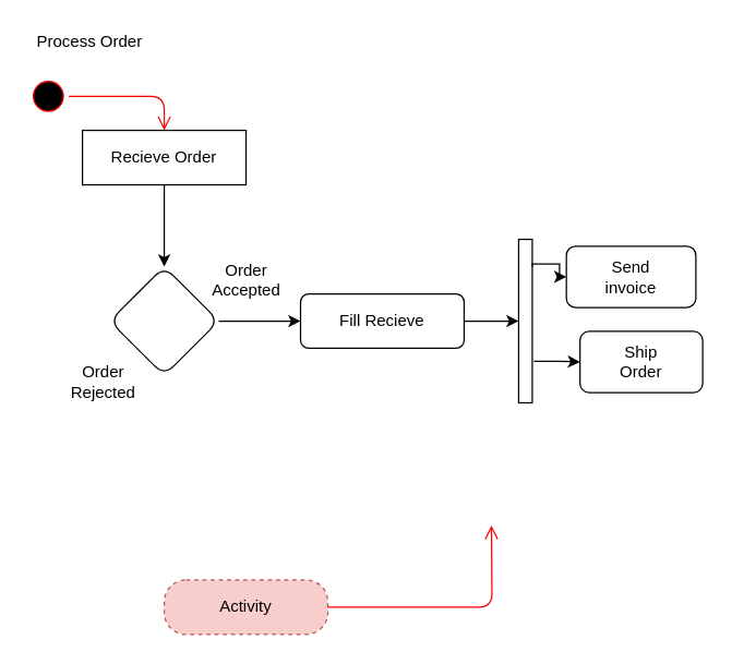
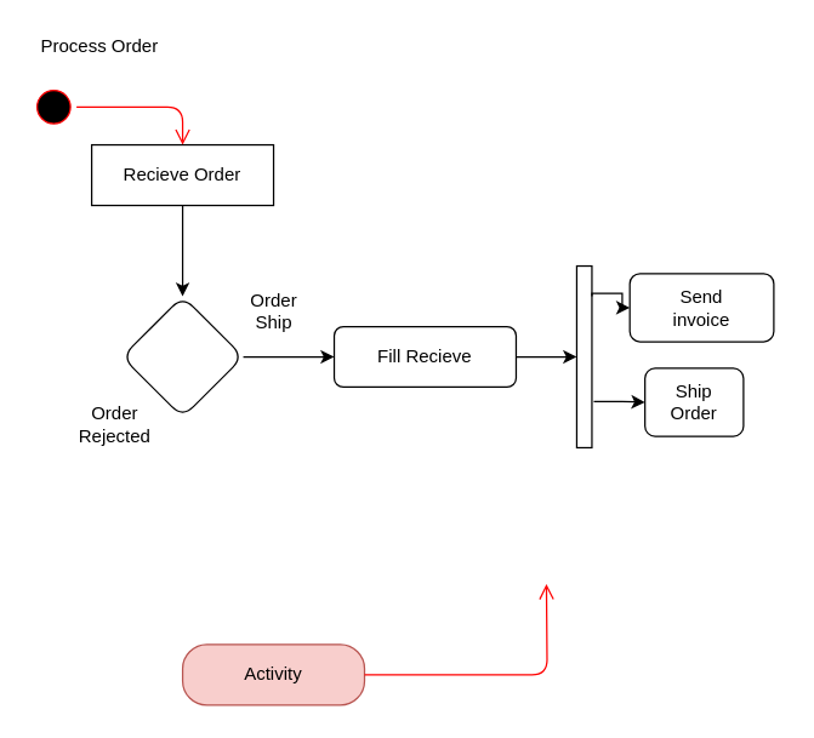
  <mxCell id="0" />
  <mxCell id="1" parent="0" />
  <mxCell id="2" value="" style="ellipse;html=1;shape=startState;fillColor=#000000;strokeColor=#ff0000;" parent="1" vertex="1"><mxGeometry x="20" y="55" width="30" height="30" as="geometry" /></mxCell>
  <mxCell id="3" value="" style="edgeStyle=orthogonalEdgeStyle;html=1;verticalAlign=bottom;endArrow=open;endSize=8;strokeColor=#ff0000;entryX=0.5;entryY=0;entryDx=0;entryDy=0;" parent="1" source="2" target="5" edge="1"><mxGeometry relative="1" as="geometry"><mxPoint x="80" y="115" as="targetPoint" /></mxGeometry></mxCell>
  <mxCell id="4" value="" style="edgeStyle=orthogonalEdgeStyle;rounded=0;orthogonalLoop=1;jettySize=auto;html=1;" parent="1" source="5" target="8" edge="1"><mxGeometry relative="1" as="geometry" /></mxCell>
  <mxCell id="5" value="Recieve Order" style="whiteSpace=wrap;html=1;rounded=0;" parent="1" vertex="1"><mxGeometry x="60" y="95" width="120" height="40" as="geometry" /></mxCell>
  <mxCell id="6" value="Process Order" style="text;html=1;align=center;verticalAlign=middle;resizable=0;points=[];autosize=1;strokeColor=none;" parent="1" vertex="1"><mxGeometry x="20" y="20" width="90" height="20" as="geometry" /></mxCell>
  <mxCell id="7" value="" style="edgeStyle=orthogonalEdgeStyle;rounded=0;orthogonalLoop=1;jettySize=auto;html=1;" parent="1" source="8" target="10" edge="1"><mxGeometry relative="1" as="geometry" /></mxCell>
  <mxCell id="8" value="" style="rhombus;whiteSpace=wrap;html=1;rounded=1;" parent="1" vertex="1"><mxGeometry x="80" y="195" width="80" height="80" as="geometry" /></mxCell>
  <mxCell id="9" value="" style="edgeStyle=orthogonalEdgeStyle;rounded=0;orthogonalLoop=1;jettySize=auto;html=1;" parent="1" source="10" target="14" edge="1"><mxGeometry relative="1" as="geometry" /></mxCell>
  <mxCell id="10" value="Fill Recieve" style="rounded=1;whiteSpace=wrap;html=1;" parent="1" vertex="1"><mxGeometry x="220" y="215" width="120" height="40" as="geometry" /></mxCell>
- <mxCell id="11" value="Order&lt;br&gt;Accepted" style="text;html=1;align=center;verticalAlign=middle;resizable=0;points=[];autosize=1;strokeColor=none;" parent="1" vertex="1"><mxGeometry x="145" y="190" width="70" height="30" as="geometry" /></mxCell>
+ <mxCell id="11" value="Order&lt;br&gt;Ship" style="text;html=1;align=center;verticalAlign=middle;resizable=0;points=[];autosize=1;strokeColor=none;" parent="1" vertex="1"><mxGeometry x="145" y="190" width="70" height="30" as="geometry" /></mxCell>
  <mxCell id="12" value="Order&lt;br&gt;Rejected" style="text;html=1;align=center;verticalAlign=middle;resizable=0;points=[];autosize=1;strokeColor=none;" parent="1" vertex="1"><mxGeometry x="45" y="265" width="60" height="30" as="geometry" /></mxCell>
  <mxCell id="13" value="" style="edgeStyle=orthogonalEdgeStyle;rounded=0;orthogonalLoop=1;jettySize=auto;html=1;exitX=1.123;exitY=0.746;exitDx=0;exitDy=0;exitPerimeter=0;" parent="1" source="14" target="16" edge="1"><mxGeometry relative="1" as="geometry" /></mxCell>
  <mxCell id="14" value="" style="html=1;points=[];perimeter=orthogonalPerimeter;" parent="1" vertex="1"><mxGeometry x="380" y="175" width="10" height="120" as="geometry" /></mxCell>
  <mxCell id="15" value="Send&lt;br&gt;invoice" style="rounded=1;whiteSpace=wrap;html=1;" parent="1" vertex="1"><mxGeometry x="415" y="180" width="95" height="45" as="geometry" /></mxCell>
- <mxCell id="16" value="Ship&lt;br&gt;Order" style="rounded=1;whiteSpace=wrap;html=1;" parent="1" vertex="1"><mxGeometry x="425" y="242.5" width="90" height="45" as="geometry" /></mxCell>
+ <mxCell id="16" value="Ship&lt;br&gt;Order" style="rounded=1;whiteSpace=wrap;html=1;" parent="1" vertex="1"><mxGeometry x="425" y="242.5" width="65" height="45" as="geometry" /></mxCell>
  <mxCell id="17" value="" style="edgeStyle=orthogonalEdgeStyle;rounded=0;orthogonalLoop=1;jettySize=auto;html=1;exitX=1.123;exitY=0.746;exitDx=0;exitDy=0;exitPerimeter=0;entryX=0;entryY=0.5;entryDx=0;entryDy=0;" parent="1" target="15" edge="1"><mxGeometry relative="1" as="geometry"><mxPoint x="390" y="195.02" as="sourcePoint" /><mxPoint x="423.77" y="195.5" as="targetPoint" /><Array as="points"><mxPoint x="390" y="193" /><mxPoint x="410" y="193" /></Array></mxGeometry></mxCell>
- <mxCell id="18" value="Activity" style="rounded=1;whiteSpace=wrap;html=1;arcSize=40;fillColor=#f8cecc;strokeColor=#b85450;dashed=1;" parent="1" vertex="1"><mxGeometry x="120" y="425" width="120" height="40" as="geometry" /></mxCell>
+ <mxCell id="18" value="Activity" style="rounded=1;whiteSpace=wrap;html=1;arcSize=40;fillColor=#f8cecc;strokeColor=#b85450;" parent="1" vertex="1"><mxGeometry x="120" y="425" width="120" height="40" as="geometry" /></mxCell>
  <mxCell id="19" value="" style="edgeStyle=orthogonalEdgeStyle;html=1;verticalAlign=bottom;endArrow=open;endSize=8;strokeColor=#ff0000;" parent="1" source="18" edge="1"><mxGeometry relative="1" as="geometry"><mxPoint x="360" y="385" as="targetPoint" /></mxGeometry></mxCell>
